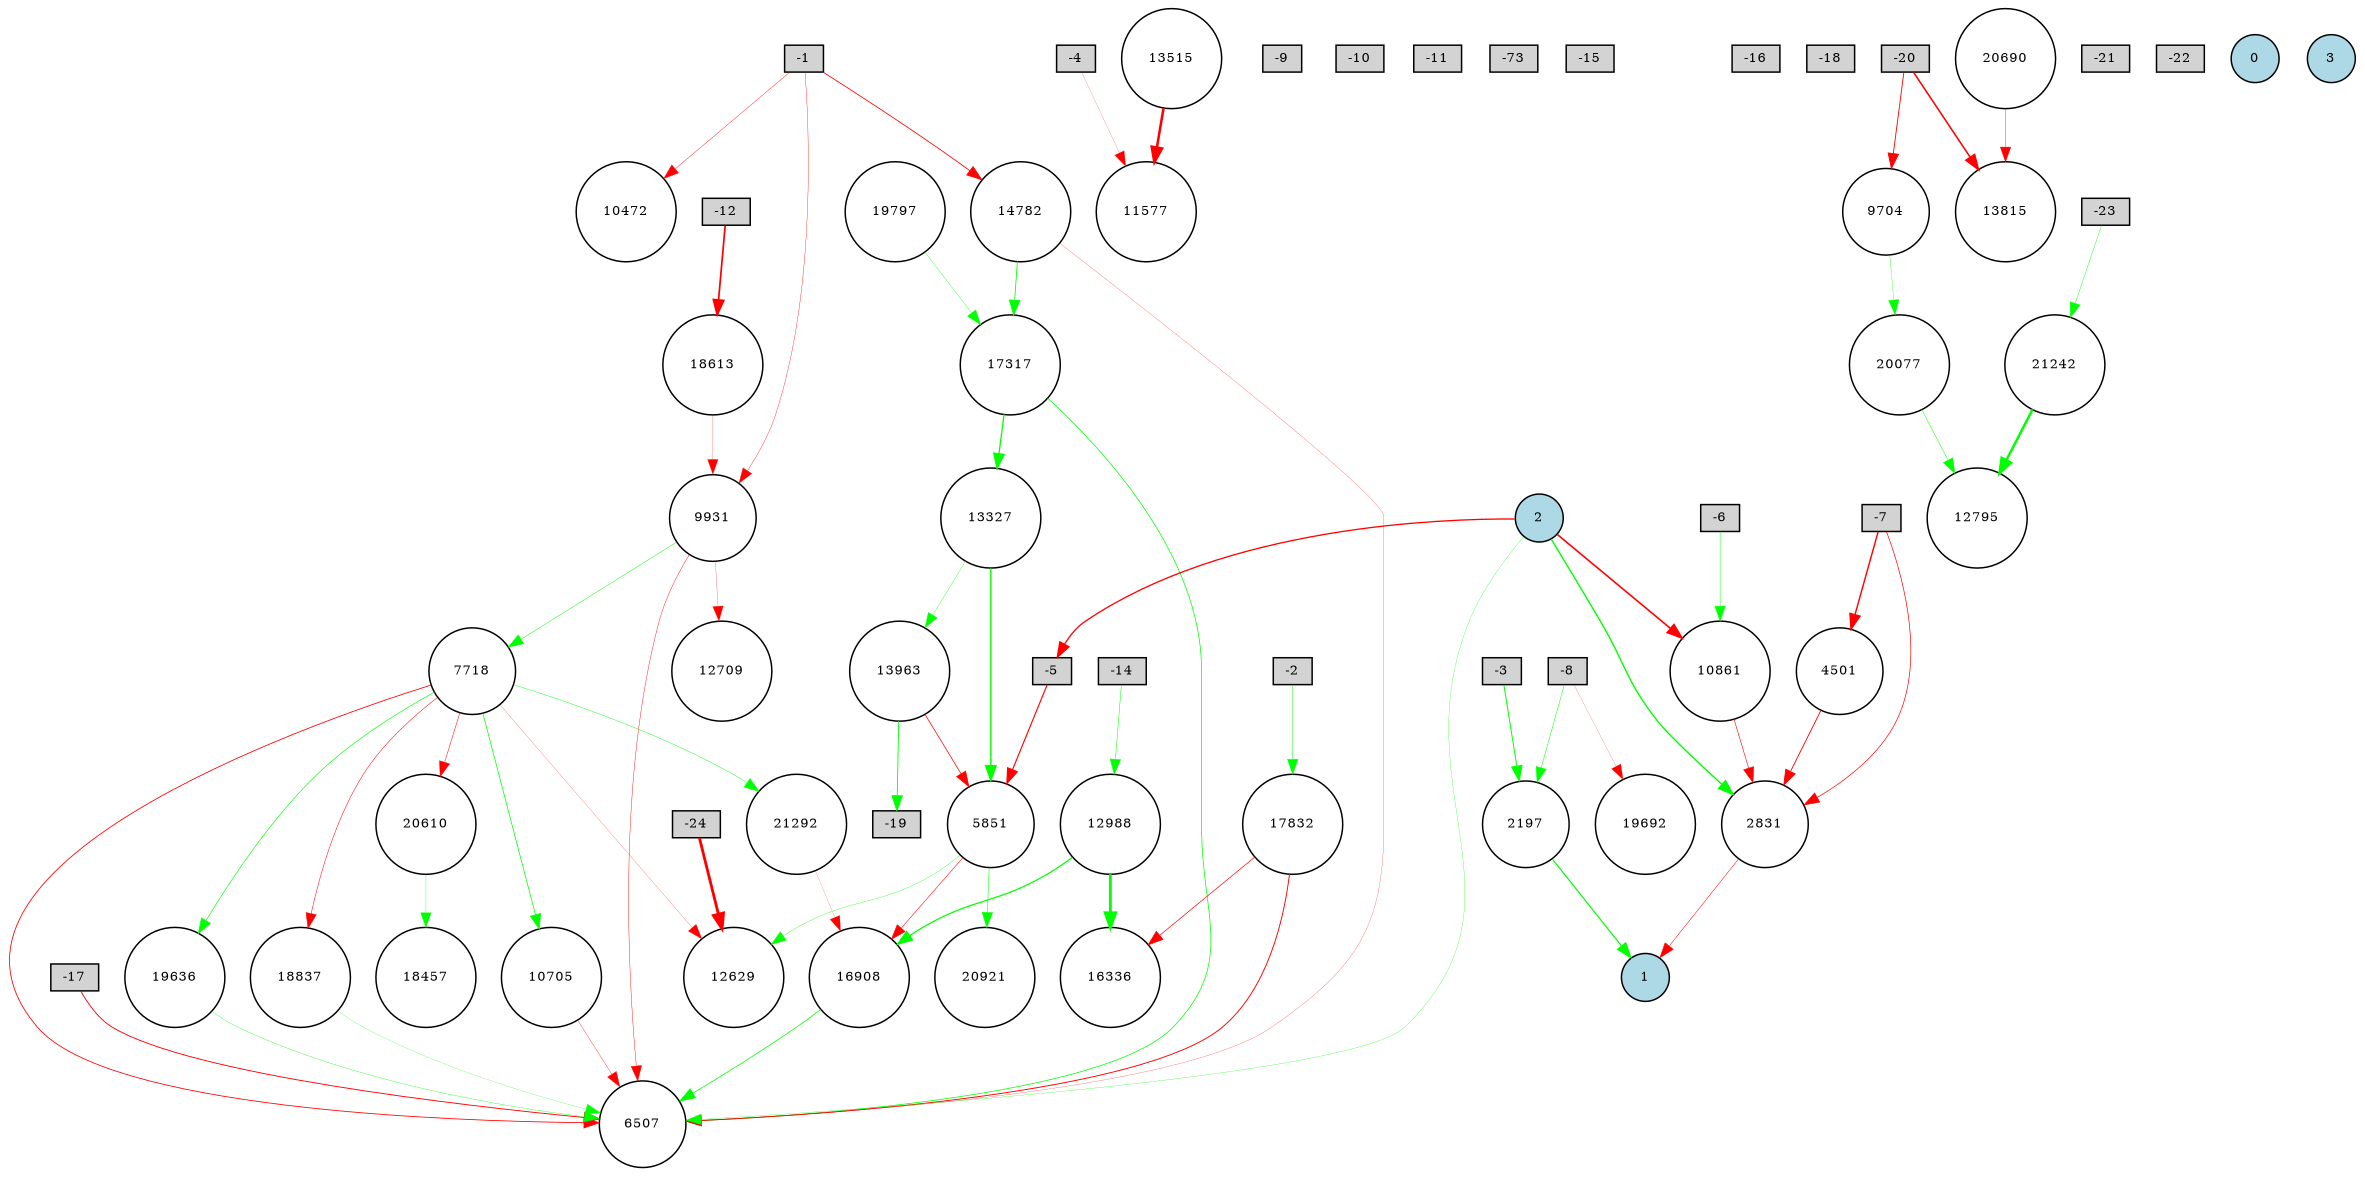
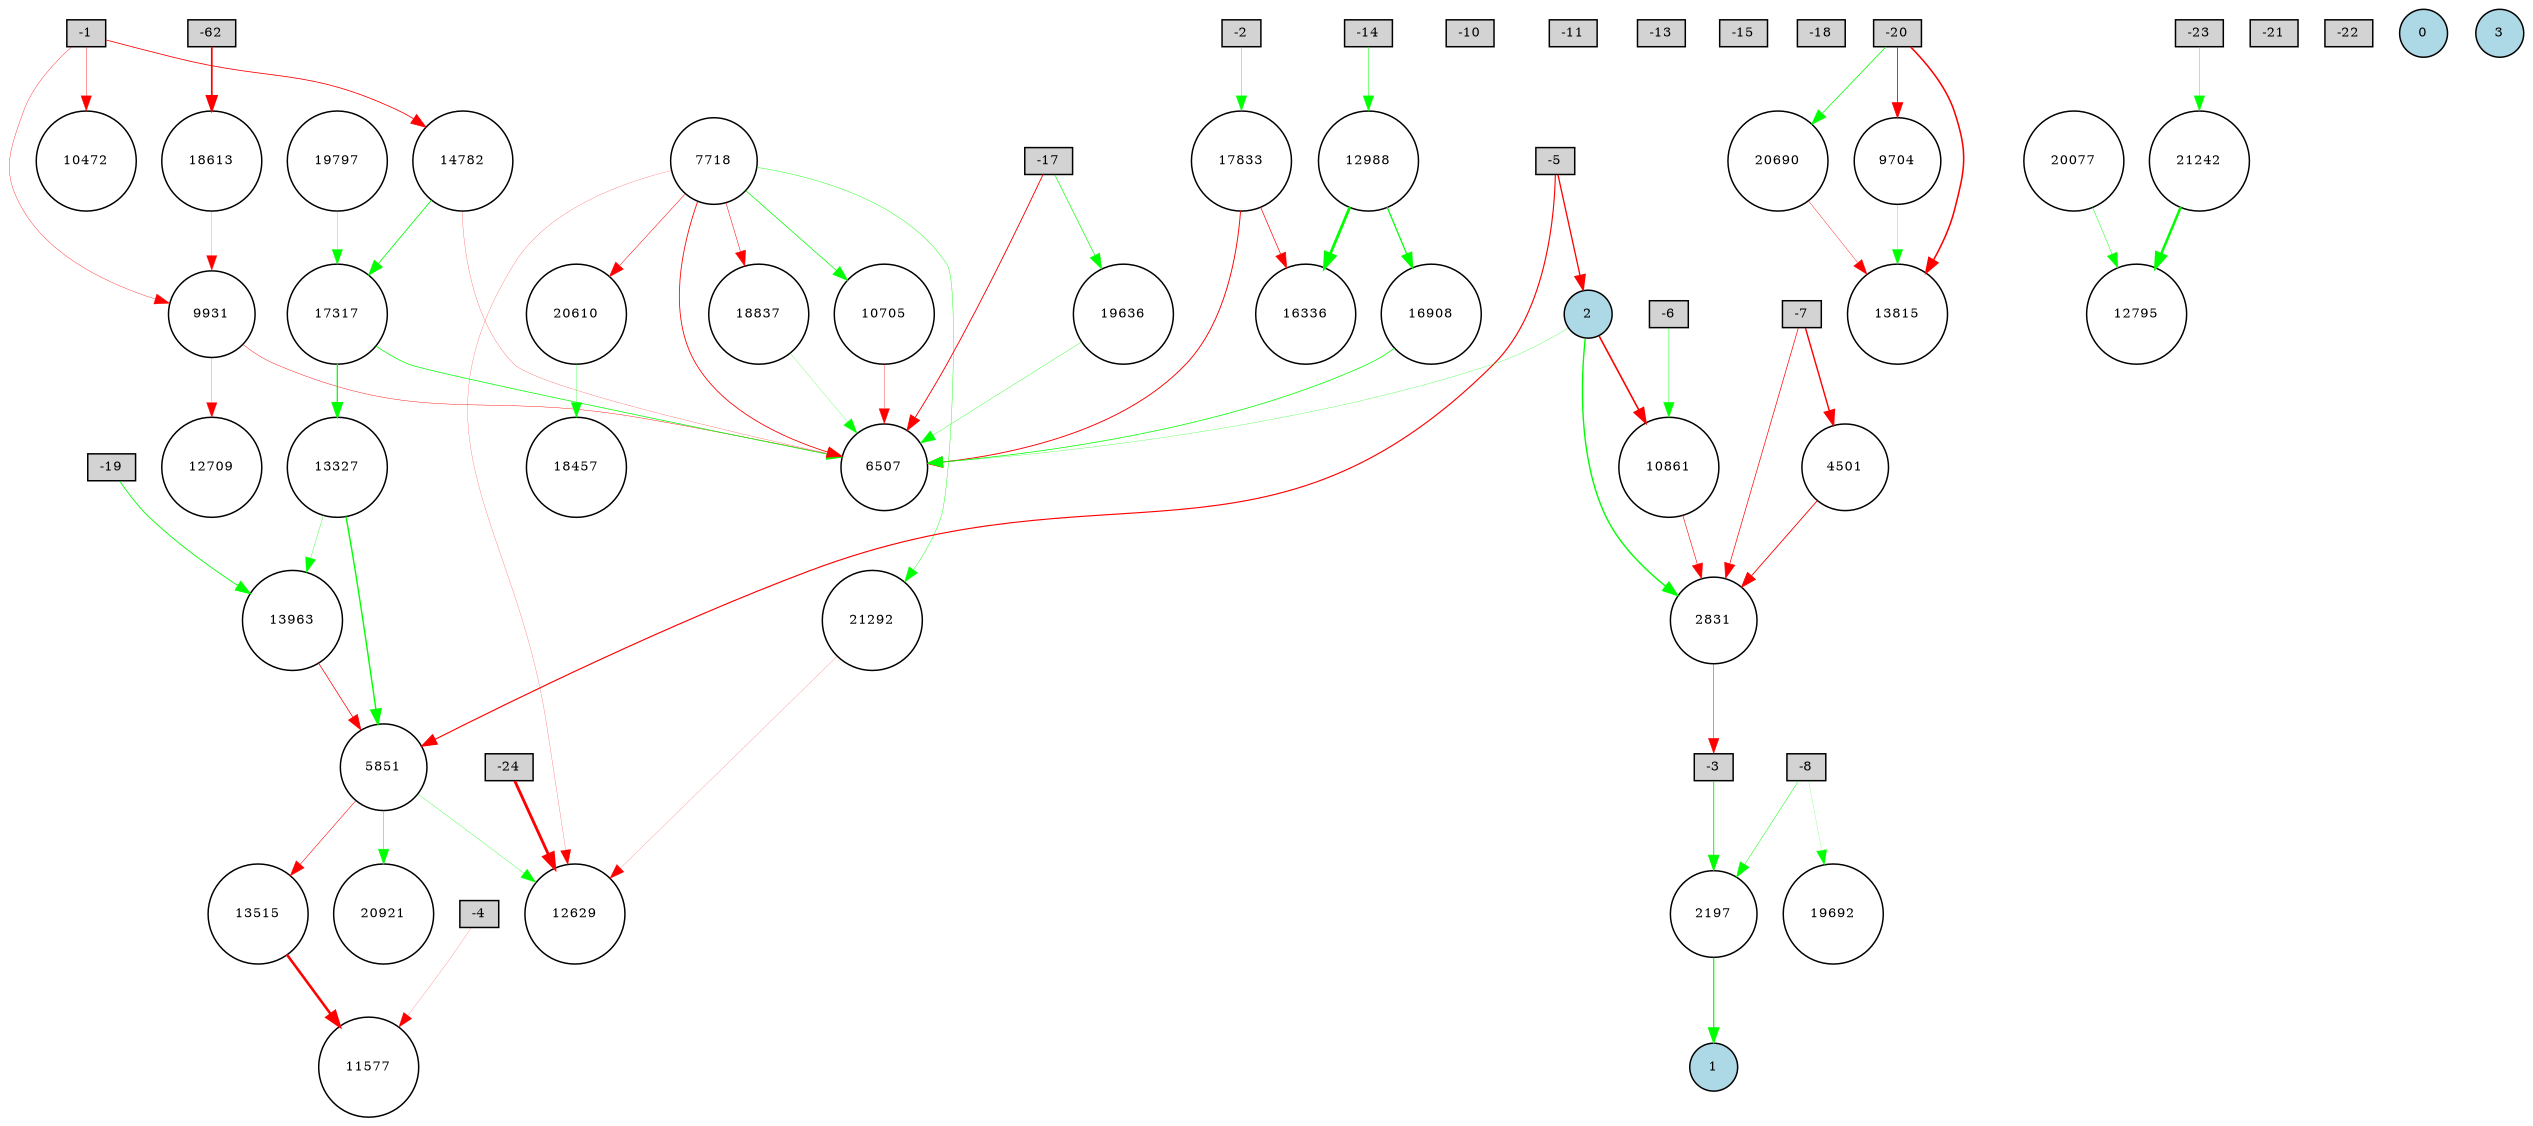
  digraph {
    node [fillcolor=white fontsize=9 shape=circle style=filled]
    edge [color=red style=solid]
    -1 [fillcolor=lightgray height=0.2 shape=box width=0.2]
    n2 [height=0.2 label=14782 width=0.2]
    9931 [height=0.2 width=0.2]
    10472 [height=0.2 width=0.2]
    6507 [height=0.2 width=0.2]
    17317 [height=0.2 width=0.2]
    12709 [height=0.2 width=0.2]
    7718 [height=0.2 width=0.2]
    -2 [fillcolor=lightgray height=0.2 shape=box width=0.2]
-   17832 [height=0.2 width=0.2]
+   17832 [height=0.2 width=0.2 label=17833]
    16336 [height=0.2 width=0.2]
    -3 [fillcolor=lightgray height=0.2 shape=box width=0.2]
    2197 [height=0.2 width=0.2]
    1 [fillcolor=lightblue height=0.2 width=0.2]
    -4 [fillcolor=lightgray height=0.2 shape=box width=0.2]
    11577 [height=0.2 width=0.2]
    -5 [fillcolor=lightgray height=0.2 shape=box width=0.2]
    2 [fillcolor=lightblue height=0.2 width=0.2]
    5851 [height=0.2 width=0.2]
    10861 [height=0.2 width=0.2]
    2831 [height=0.2 width=0.2]
    12629 [height=0.2 width=0.2]
    20921 [height=0.2 width=0.2]
    13515 [height=0.2 width=0.2]
    -6 [fillcolor=lightgray height=0.2 shape=box width=0.2]
    -7 [fillcolor=lightgray height=0.2 shape=box width=0.2]
    n27 [height=0.2 label=4501 width=0.2]
    -8 [fillcolor=lightgray height=0.2 shape=box width=0.2]
    19692 [height=0.2 width=0.2]
-   -9 [fillcolor=lightgray height=0.2 shape=box width=0.2]
    -10 [fillcolor=lightgray height=0.2 shape=box width=0.2]
    -11 [fillcolor=lightgray height=0.2 shape=box width=0.2]
-   -12 [fillcolor=lightgray height=0.2 shape=box width=0.2]
+   -12 [fillcolor=lightgray height=0.2 shape=box width=0.2 label=-62]
    18613 [height=0.2 width=0.2]
-   -13 [fillcolor=lightgray height=0.2 shape=box width=0.2 label=-73]
+   -13 [fillcolor=lightgray height=0.2 shape=box width=0.2]
    -14 [fillcolor=lightgray height=0.2 shape=box width=0.2]
    12988 [height=0.2 width=0.2]
    16908 [height=0.2 width=0.2]
    -15 [fillcolor=lightgray height=0.2 shape=box width=0.2]
-   -16 [fillcolor=lightgray height=0.2 shape=box width=0.2]
    -17 [fillcolor=lightgray height=0.2 shape=box width=0.2]
    19636 [height=0.2 width=0.2]
    -18 [fillcolor=lightgray height=0.2 shape=box width=0.2]
    -19 [fillcolor=lightgray height=0.2 shape=box width=0.2]
    13963 [height=0.2 width=0.2]
    -20 [fillcolor=lightgray height=0.2 shape=box width=0.2]
    20690 [height=0.2 width=0.2]
    9704 [height=0.2 width=0.2]
    13815 [height=0.2 width=0.2]
    20077 [height=0.2 width=0.2]
    -21 [fillcolor=lightgray height=0.2 shape=box width=0.2]
    -22 [fillcolor=lightgray height=0.2 shape=box width=0.2]
    -23 [fillcolor=lightgray height=0.2 shape=box width=0.2]
    21242 [height=0.2 width=0.2]
    12795 [height=0.2 width=0.2]
    -24 [fillcolor=lightgray height=0.2 shape=box width=0.2]
    0 [fillcolor=lightblue height=0.2 width=0.2]
    3 [fillcolor=lightblue height=0.2 width=0.2]
    20610 [height=0.2 width=0.2]
    18457 [height=0.2 width=0.2]
    13327 [height=0.2 width=0.2]
    18837 [height=0.2 width=0.2]
    21292 [height=0.2 width=0.2]
    10705 [height=0.2 width=0.2]
    19797 [height=0.2 width=0.2]
    -1 -> n2 [penwidth=0.5471163636237921]
    -1 -> 9931 [penwidth=0.24087569569731918]
    -1 -> 10472 [penwidth=0.268140052452462]
    n2 -> 6507 [penwidth=0.15529583803116298]
    n2 -> 17317 [color=green penwidth=0.5517016378286599]
    9931 -> 6507 [penwidth=0.2826658997138879]
    9931 -> 12709 [penwidth=0.15826529396452482]
-   9931 -> 7718 [color=green penwidth=0.30640014920250197]
    17317 -> 6507 [color=green penwidth=0.48985159932931976]
    17317 -> 13327 [color=green penwidth=0.8520061946054065]
    7718 -> 6507 [penwidth=0.5560364039318512]
    7718 -> 12629 [penwidth=0.14114565608067103]
    7718 -> 20610 [penwidth=0.3413393426722633]
    7718 -> 18837 [penwidth=0.34130735848646854]
    7718 -> 21292 [color=green penwidth=0.28246277044912904]
    7718 -> 10705 [color=green penwidth=0.4901680623807495]
    -2 -> 17832 [color=green penwidth=0.3048998480448577]
    17832 -> 6507 [penwidth=0.6260187359812065]
    17832 -> 16336 [penwidth=0.4611574392461001]
    -3 -> 2197 [color=green penwidth=0.6567275840243669]
    2197 -> 1 [color=green penwidth=0.8013777407612425]
    -4 -> 11577 [penwidth=0.12131206919399815]
-   2 -> -5 [penwidth=0.8727982287419909]
+   -5 -> 2 [penwidth=0.8727982287419909]
    -5 -> 5851 [penwidth=0.7640832325353871]
    2 -> 6507 [color=green penwidth=0.18861547201325593]
    2 -> 10861 [penwidth=1.0743536681261214]
    2 -> 2831 [color=green penwidth=0.9281424476595415]
    5851 -> 12629 [color=green penwidth=0.22051970701372664]
    5851 -> 20921 [color=green penwidth=0.3536373237017095]
-   5851 -> 16908 [penwidth=0.36645869142189813]
+   5851 -> 13515 [penwidth=0.36645869142189813]
    10861 -> 2831 [penwidth=0.3916493318104204]
-   2831 -> 1 [penwidth=0.34069455211083205]
+   2831 -> -3 [penwidth=0.34069455211083205]
    13515 -> 11577 [penwidth=1.7015922239918593]
    -6 -> 10861 [color=green penwidth=0.3088816122839285]
    -7 -> 2831 [penwidth=0.4627561351806777]
    -7 -> n27 [penwidth=0.9506564186230246]
    n27 -> 2831 [penwidth=0.5912853387146935]
    -8 -> 2197 [color=green penwidth=0.32609512204887103]
-   -8 -> 19692 [penwidth=0.12475774232979983]
+   -8 -> 19692 [color=green penwidth=0.12475774232979983]
    -12 -> 18613 [penwidth=1.1547786046595463]
    18613 -> 9931 [penwidth=0.14267630770612572]
    -14 -> 12988 [color=green penwidth=0.32872701934351]
    12988 -> 16336 [color=green penwidth=1.8560014019115756]
    12988 -> 16908 [color=green penwidth=0.820697246924803]
    16908 -> 6507 [color=green penwidth=0.5022432402068924]
    -17 -> 6507 [penwidth=0.6114324639428567]
-   7718 -> 19636 [color=green penwidth=0.43319146888924664]
+   -17 -> 19636 [color=green penwidth=0.43319146888924664]
    19636 -> 6507 [color=green penwidth=0.23646086914498615]
-   13963 -> -19 [color=green penwidth=0.580089857757913]
+   -19 -> 13963 [color=green penwidth=0.580089857757913]
    13963 -> 5851 [penwidth=0.4858390809785089]
+   -20 -> 20690 [color=green penwidth=0.5073178079997072]
    -20 -> 9704 [penwidth=0.5887174171522644]
    -20 -> 13815 [penwidth=1.0392168447621895]
    20690 -> 13815 [penwidth=0.2538642223115485]
-   9704 -> 20077 [color=green penwidth=0.22184806556212178]
+   9704 -> 13815 [color=green penwidth=0.22184806556212178]
    20077 -> 12795 [color=green penwidth=0.3104315642908796]
    -23 -> 21242 [color=green penwidth=0.2844189810640726]
    21242 -> 12795 [color=green penwidth=1.6567961813616896]
    -24 -> 12629 [penwidth=1.8988304349937672]
    20610 -> 18457 [color=green penwidth=0.1974648694470207]
    13327 -> 5851 [color=green penwidth=0.9315524353529678]
    13327 -> 13963 [color=green penwidth=0.23501715213893207]
    18837 -> 6507 [color=green penwidth=0.1521475223772213]
-   21292 -> 16908 [penwidth=0.11577782184560212]
+   21292 -> 12629 [penwidth=0.11577782184560212]
    10705 -> 6507 [penwidth=0.23184516984608483]
    19797 -> 17317 [color=green penwidth=0.2337368747927515]
  }
